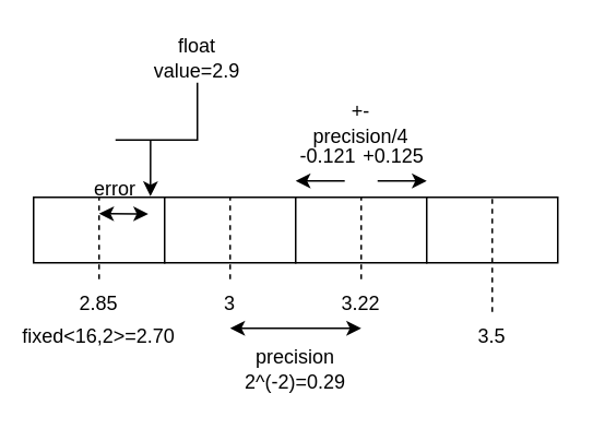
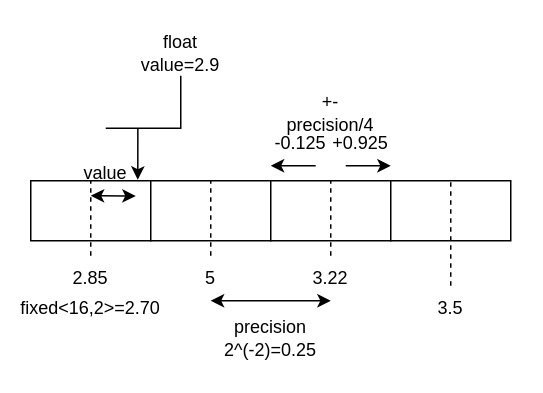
  <mxCell id="0" />
  <mxCell id="1" parent="0" />
  <mxCell id="2" value="" style="rounded=0;whiteSpace=wrap;html=1;" vertex="1" parent="1"><mxGeometry x="20" y="120" width="80" height="40" as="geometry" /></mxCell>
  <mxCell id="3" value="" style="rounded=0;whiteSpace=wrap;html=1;" vertex="1" parent="1"><mxGeometry x="100" y="120" width="80" height="40" as="geometry" /></mxCell>
  <mxCell id="4" value="" style="rounded=0;whiteSpace=wrap;html=1;" vertex="1" parent="1"><mxGeometry x="180" y="120" width="80" height="40" as="geometry" /></mxCell>
  <mxCell id="5" value="" style="rounded=0;whiteSpace=wrap;html=1;" vertex="1" parent="1"><mxGeometry x="260" y="120" width="80" height="40" as="geometry" /></mxCell>
  <mxCell id="6" value="fixed&amp;lt;16,2&amp;gt;=2.70" style="text;html=1;strokeColor=none;fillColor=none;align=center;verticalAlign=middle;whiteSpace=wrap;rounded=0;" vertex="1" parent="1"><mxGeometry x="30" y="190" width="60" height="30" as="geometry" /></mxCell>
- <mxCell id="7" value="&lt;div&gt;precision&lt;/div&gt;&lt;div&gt;2^(-2)=0.29&lt;/div&gt;" style="text;html=1;strokeColor=none;fillColor=none;align=center;verticalAlign=middle;whiteSpace=wrap;rounded=0;" vertex="1" parent="1"><mxGeometry x="150" y="210" width="60" height="30" as="geometry" /></mxCell>
+ <mxCell id="7" value="&lt;div&gt;precision&lt;/div&gt;&lt;div&gt;2^(-2)=0.25&lt;/div&gt;" style="text;html=1;strokeColor=none;fillColor=none;align=center;verticalAlign=middle;whiteSpace=wrap;rounded=0;" vertex="1" parent="1"><mxGeometry x="150" y="210" width="60" height="30" as="geometry" /></mxCell>
  <mxCell id="8" value="" style="endArrow=classic;html=1;rounded=0;exitX=1;exitY=1;exitDx=0;exitDy=0;" edge="1" parent="1" source="16"><mxGeometry width="50" height="50" relative="1" as="geometry"><mxPoint x="220" y="110" as="sourcePoint" /><mxPoint x="260" y="110" as="targetPoint" /></mxGeometry></mxCell>
- <mxCell id="9" value="3" style="text;html=1;strokeColor=none;fillColor=none;align=center;verticalAlign=middle;whiteSpace=wrap;rounded=0;" vertex="1" parent="1"><mxGeometry x="110" y="170" width="60" height="30" as="geometry" /></mxCell>
+ <mxCell id="9" value="5" style="text;html=1;strokeColor=none;fillColor=none;align=center;verticalAlign=middle;whiteSpace=wrap;rounded=0;" vertex="1" parent="1"><mxGeometry x="110" y="170" width="60" height="30" as="geometry" /></mxCell>
  <mxCell id="10" value="3.22" style="text;html=1;strokeColor=none;fillColor=none;align=center;verticalAlign=middle;whiteSpace=wrap;rounded=0;" vertex="1" parent="1"><mxGeometry x="190" y="170" width="60" height="30" as="geometry" /></mxCell>
  <mxCell id="11" value="3.5" style="text;html=1;strokeColor=none;fillColor=none;align=center;verticalAlign=middle;whiteSpace=wrap;rounded=0;" vertex="1" parent="1"><mxGeometry x="270" y="190" width="60" height="30" as="geometry" /></mxCell>
  <mxCell id="12" value="2.85" style="text;html=1;strokeColor=none;fillColor=none;align=center;verticalAlign=middle;whiteSpace=wrap;rounded=0;" vertex="1" parent="1"><mxGeometry x="30" y="170" width="60" height="30" as="geometry" /></mxCell>
  <mxCell id="13" value="" style="endArrow=classic;startArrow=classic;html=1;rounded=0;exitX=0.5;exitY=1;exitDx=0;exitDy=0;" edge="1" parent="1" source="9"><mxGeometry width="50" height="50" relative="1" as="geometry"><mxPoint x="170" y="250" as="sourcePoint" /><mxPoint x="220" y="200" as="targetPoint" /></mxGeometry></mxCell>
  <mxCell id="14" value="" style="endArrow=classic;html=1;rounded=0;exitX=0.666;exitY=0.999;exitDx=0;exitDy=0;exitPerimeter=0;" edge="1" parent="1" source="16"><mxGeometry width="50" height="50" relative="1" as="geometry"><mxPoint x="220" y="110" as="sourcePoint" /><mxPoint x="180" y="110" as="targetPoint" /></mxGeometry></mxCell>
- <mxCell id="15" value="+0.125" style="text;html=1;strokeColor=none;fillColor=none;align=center;verticalAlign=middle;whiteSpace=wrap;rounded=0;" vertex="1" parent="1"><mxGeometry x="210" y="80" width="60" height="30" as="geometry" /></mxCell>
- <mxCell id="16" value="-0.121" style="text;html=1;strokeColor=none;fillColor=none;align=center;verticalAlign=middle;whiteSpace=wrap;rounded=0;" vertex="1" parent="1"><mxGeometry x="170" y="80" width="60" height="30" as="geometry" /></mxCell>
+ <mxCell id="15" value="+0.925" style="text;html=1;strokeColor=none;fillColor=none;align=center;verticalAlign=middle;whiteSpace=wrap;rounded=0;" vertex="1" parent="1"><mxGeometry x="210" y="80" width="60" height="30" as="geometry" /></mxCell>
+ <mxCell id="16" value="-0.125" style="text;html=1;strokeColor=none;fillColor=none;align=center;verticalAlign=middle;whiteSpace=wrap;rounded=0;" vertex="1" parent="1"><mxGeometry x="170" y="80" width="60" height="30" as="geometry" /></mxCell>
  <mxCell id="17" value="" style="endArrow=none;dashed=1;html=1;rounded=0;entryX=0.5;entryY=0;entryDx=0;entryDy=0;exitX=0.5;exitY=0;exitDx=0;exitDy=0;" edge="1" parent="1" source="10" target="4"><mxGeometry width="50" height="50" relative="1" as="geometry"><mxPoint x="190" y="190" as="sourcePoint" /><mxPoint x="240" y="140" as="targetPoint" /></mxGeometry></mxCell>
  <mxCell id="18" value="" style="endArrow=none;dashed=1;html=1;rounded=0;entryX=0.5;entryY=0;entryDx=0;entryDy=0;exitX=0.5;exitY=0;exitDx=0;exitDy=0;" edge="1" parent="1" source="11" target="5"><mxGeometry width="50" height="50" relative="1" as="geometry"><mxPoint x="230" y="180" as="sourcePoint" /><mxPoint x="230" y="130" as="targetPoint" /></mxGeometry></mxCell>
  <mxCell id="19" value="" style="endArrow=none;dashed=1;html=1;rounded=0;entryX=0.5;entryY=0;entryDx=0;entryDy=0;exitX=0.5;exitY=0;exitDx=0;exitDy=0;" edge="1" parent="1" source="9" target="3"><mxGeometry width="50" height="50" relative="1" as="geometry"><mxPoint x="310" y="180" as="sourcePoint" /><mxPoint x="310" y="130" as="targetPoint" /></mxGeometry></mxCell>
  <mxCell id="20" value="" style="endArrow=none;dashed=1;html=1;rounded=0;entryX=0.5;entryY=0;entryDx=0;entryDy=0;exitX=0.5;exitY=0;exitDx=0;exitDy=0;" edge="1" parent="1" source="12" target="2"><mxGeometry width="50" height="50" relative="1" as="geometry"><mxPoint x="150" y="180" as="sourcePoint" /><mxPoint x="150" y="130" as="targetPoint" /></mxGeometry></mxCell>
  <mxCell id="21" style="edgeStyle=orthogonalEdgeStyle;rounded=0;orthogonalLoop=1;jettySize=auto;html=1;exitX=0.5;exitY=1;exitDx=0;exitDy=0;entryX=0.892;entryY=-0.017;entryDx=0;entryDy=0;entryPerimeter=0;" edge="1" parent="1" source="22" target="2"><mxGeometry relative="1" as="geometry"><Array as="points"><mxPoint x="70" y="85" /><mxPoint x="91" y="85" /><mxPoint x="91" y="119" /></Array></mxGeometry></mxCell>
  <mxCell id="22" value="float value=2.9" style="text;html=1;strokeColor=none;fillColor=none;align=center;verticalAlign=middle;whiteSpace=wrap;rounded=0;" vertex="1" parent="1"><mxGeometry x="90" y="20" width="60" height="30" as="geometry" /></mxCell>
  <mxCell id="23" value="+-precision/4" style="text;html=1;strokeColor=none;fillColor=none;align=center;verticalAlign=middle;whiteSpace=wrap;rounded=0;" vertex="1" parent="1"><mxGeometry x="190" y="60" width="60" height="30" as="geometry" /></mxCell>
  <mxCell id="24" value="" style="endArrow=classic;startArrow=classic;html=1;rounded=0;exitX=0.5;exitY=1;exitDx=0;exitDy=0;" edge="1" parent="1"><mxGeometry width="50" height="50" relative="1" as="geometry"><mxPoint x="60" y="130" as="sourcePoint" /><mxPoint x="90" y="130.17" as="targetPoint" /></mxGeometry></mxCell>
- <mxCell id="25" value="error" style="text;html=1;strokeColor=none;fillColor=none;align=center;verticalAlign=middle;whiteSpace=wrap;rounded=0;" vertex="1" parent="1"><mxGeometry x="40" y="100" width="60" height="30" as="geometry" /></mxCell>
+ <mxCell id="25" value="value" style="text;html=1;strokeColor=none;fillColor=none;align=center;verticalAlign=middle;whiteSpace=wrap;rounded=0;" vertex="1" parent="1"><mxGeometry x="40" y="100" width="60" height="30" as="geometry" /></mxCell>
